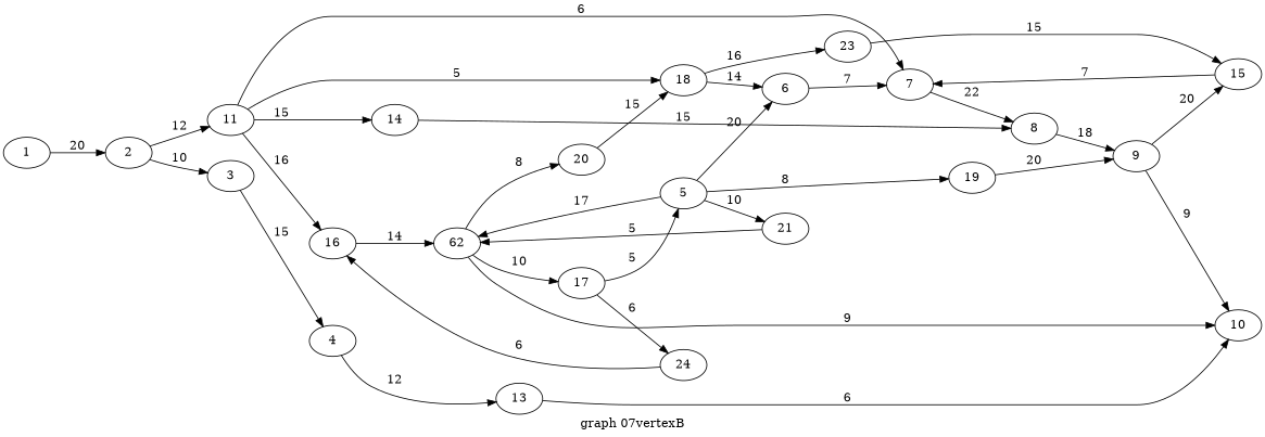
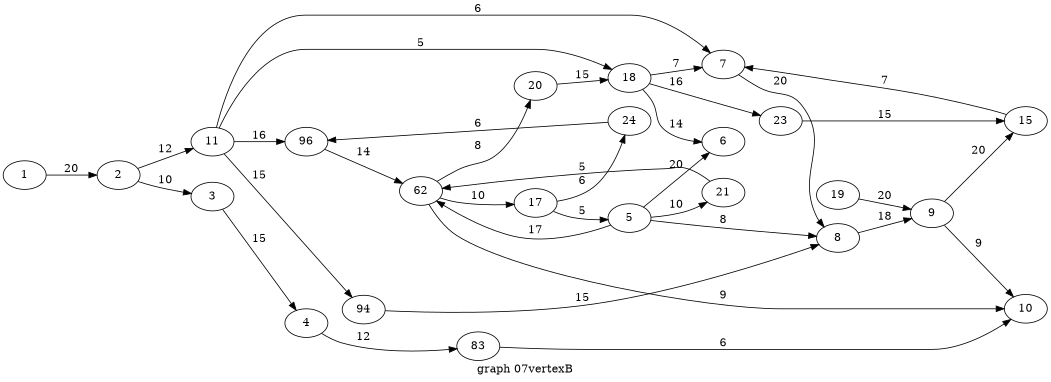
  digraph {
    fontname="DejaVu Serif"
    label="graph 07vertexB"
    rankdir=LR
    node [fontname="DejaVu Serif"]
    edge [fontname="DejaVu Serif"]
    1
    2
    3
    11
    4
    7
-   14
-   16
+   14 [label=94]
+   16 [label=96]
    18
-   13
+   13 [label=83]
    5
    6
    n13 [label=62]
    19
    21
    10
    17
    20
    9
    8
    15
    23
    24
    1 -> 2 [label=" 20 "]
    2 -> 3 [label=" 10 "]
    2 -> 11 [label=" 12 "]
    3 -> 4 [label=" 15 "]
    11 -> 7 [label=" 6 "]
    11 -> 14 [label=" 15 "]
    11 -> 16 [label=" 16 "]
    11 -> 18 [label=" 5 "]
    4 -> 13 [label=" 12 "]
-   7 -> 8 [label=" 22 "]
+   7 -> 8 [label=" 20 "]
    14 -> 8 [label=" 15 "]
    16 -> n13 [label=" 14 "]
    18 -> 6 [label=" 14 "]
    18 -> 23 [label=" 16 "]
    13 -> 10 [label=" 6 "]
    5 -> 6 [label=" 20 "]
    5 -> n13 [label=" 17 "]
-   5 -> 19 [label=" 8 "]
+   5 -> 8 [label=" 8 "]
    5 -> 21 [label=" 10 "]
-   6 -> 7 [label=" 7 "]
+   18 -> 7 [label=" 7 "]
    n13 -> 10 [label=" 9 "]
    n13 -> 17 [label=" 10 "]
    n13 -> 20 [label=" 8 "]
    19 -> 9 [label=" 20 "]
    21 -> n13 [label=" 5 "]
    17 -> 5 [label=" 5 "]
    17 -> 24 [label=" 6 "]
    20 -> 18 [label=" 15 "]
    9 -> 10 [label=" 9 "]
    9 -> 15 [label=" 20 "]
    8 -> 9 [label=" 18 "]
    15 -> 7 [label=" 7 "]
    23 -> 15 [label=" 15 "]
    24 -> 16 [label=" 6 "]
  }
